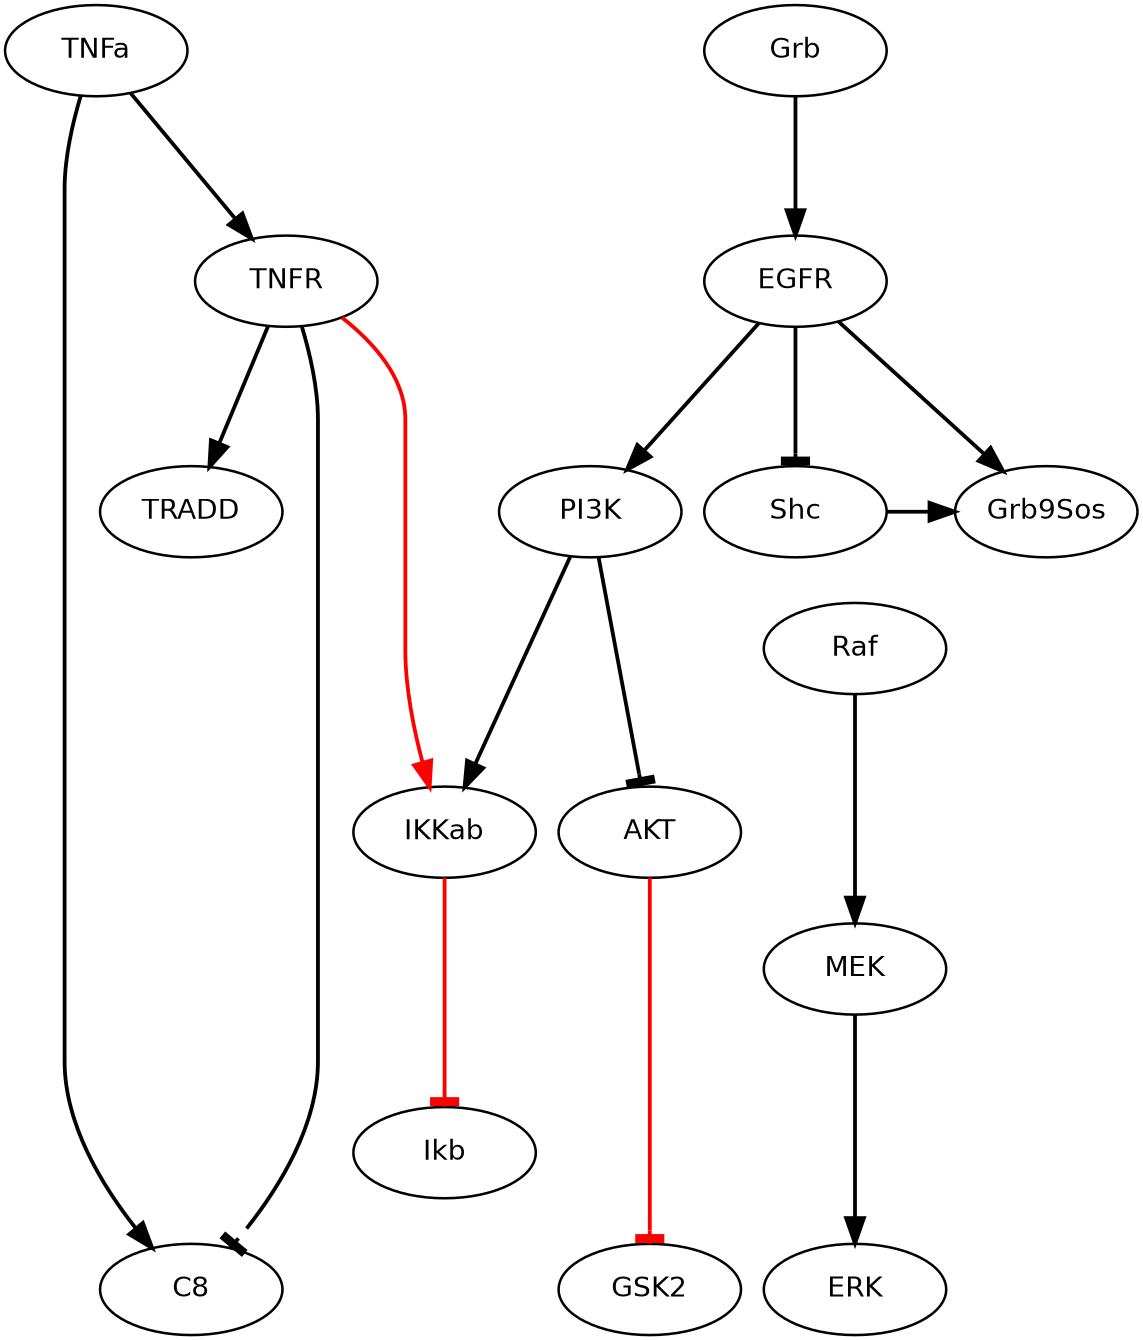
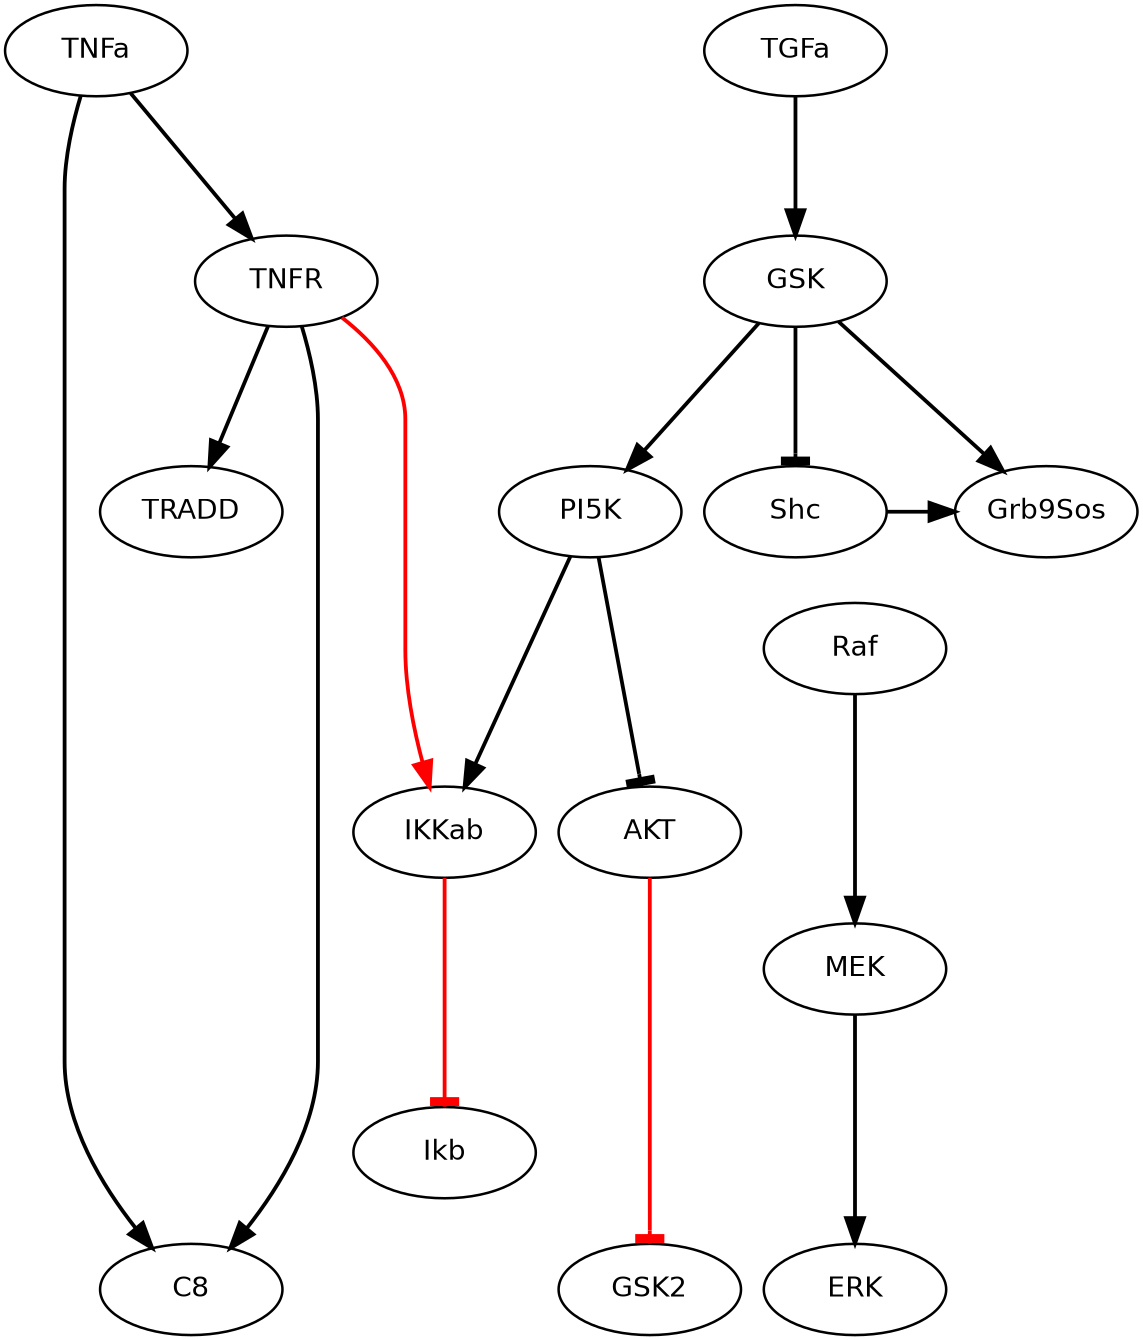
  digraph {
    bgcolor=white
    fontcolor=black
    rank=same
    rankdir=TB
    splines=TRUE
    node [color=black fillcolor=white fixedsize=FALSE fontcolor=black fontname=Helvetica fontsize=22 shape=ellipse style="filled, bold"]
    edge [arrowhead=normal arrowsize=2 arrowtail=none color=black dir=forward fontcolor=black fontsize=14 headport=center labelfontsize=11 minlen=3 penwidth=3 style=solid weight=1]
    n1 [height=1 label=AKT width=2]
    n2 [height=1 label=IKKab width=2]
-   n3 [height=1 label=Grb width=2]
+   n3 [height=1 label=TGFa width=2]
    n4 [height=1 label=TNFa width=2]
    n5 [height=1 label=Shc width=2]
    n6 [height=1 label=Grb9Sos width=2]
-   n7 [height=1 label=PI3K width=2]
+   n7 [height=1 label=PI5K width=2]
    n8 [height=1 label=TRADD width=2]
-   n9 [height=1 label=EGFR width=2]
+   n9 [height=1 label=GSK width=2]
    n10 [height=1 label=TNFR width=2]
    n11 [height=1 label=ERK width=2]
    n12 [height=1 label=GSK2 width=2]
    n13 [height=1 label=C8 width=2]
    n14 [height=1 label=Ikb width=2]
    n15 [height=1 label=Raf width=2]
    n16 [height=1 label=MEK width=2]
    subgraph sub_1 {
      n1
      n2
    }
    subgraph sub_2 {
      rank=source
      n3
      n4
    }
    subgraph sub_3 {
      n5
      n6
      n7
      n8
    }
    subgraph sub_4 {
      n9
      n10
    }
    subgraph sub_5 {
      rank=sink
      n11
      n12
      n13
    }
    n1 -> n12 [arrowhead=tee color=red]
    n2 -> n14 [arrowhead=tee color=red]
    n3 -> n9
    n4 -> n10
    n4 -> n13
    n5 -> n6
    n7 -> n1 [arrowhead=tee]
    n7 -> n2
    n9 -> n5 [arrowhead=tee]
    n9 -> n6
    n9 -> n7
    n10 -> n2 [color=red]
    n10 -> n8
-   n10 -> n13 [arrowhead=tee]
+   n10 -> n13
    n15 -> n16
    n16 -> n11
  }
